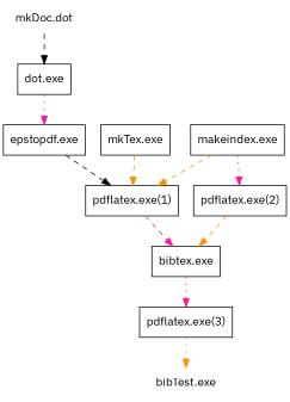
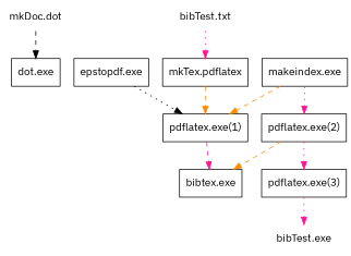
  digraph {
    fontname="IBM Plex Sans"
    node [fontname="IBM Plex Sans" shape=box]
    edge [color=deeppink fontname="IBM Plex Sans" style=dashed]
    n1 [label="mkDoc.dot" shape=plaintext]
    "dot.exe"
    "epstopdf.exe"
    "pdflatex.exe(1)"
    "bibtex.exe"
    "makeindex.exe"
    "pdflatex.exe(2)"
-   "mkTex.exe"
+   n8 [label="bibTest.txt" shape=plaintext]
+   "mkTex.exe" [label="mkTex.pdflatex"]
    "pdflatex.exe(3)"
    n11 [label="bibTest.exe" shape=plaintext]
    n1 -> "dot.exe" [color=black]
-   "dot.exe" -> "epstopdf.exe" [style=dotted]
-   "epstopdf.exe" -> "pdflatex.exe(1)" [color=black]
+   "epstopdf.exe" -> "pdflatex.exe(1)" [color=black style=dotted]
    "pdflatex.exe(1)" -> "bibtex.exe"
    "makeindex.exe" -> "pdflatex.exe(1)" [color=darkorange]
    "makeindex.exe" -> "pdflatex.exe(2)" [style=dotted]
    "pdflatex.exe(2)" -> "bibtex.exe" [color=darkorange]
-   "bibtex.exe" -> "pdflatex.exe(3)" [style=dotted]
+   "pdflatex.exe(2)" -> "pdflatex.exe(3)" [style=dotted]
+   n8 -> "mkTex.exe" [style=dotted]
    "mkTex.exe" -> "pdflatex.exe(1)" [color=darkorange]
-   "pdflatex.exe(3)" -> n11 [color=darkorange style=dotted]
+   "pdflatex.exe(3)" -> n11 [style=dotted]
  }
